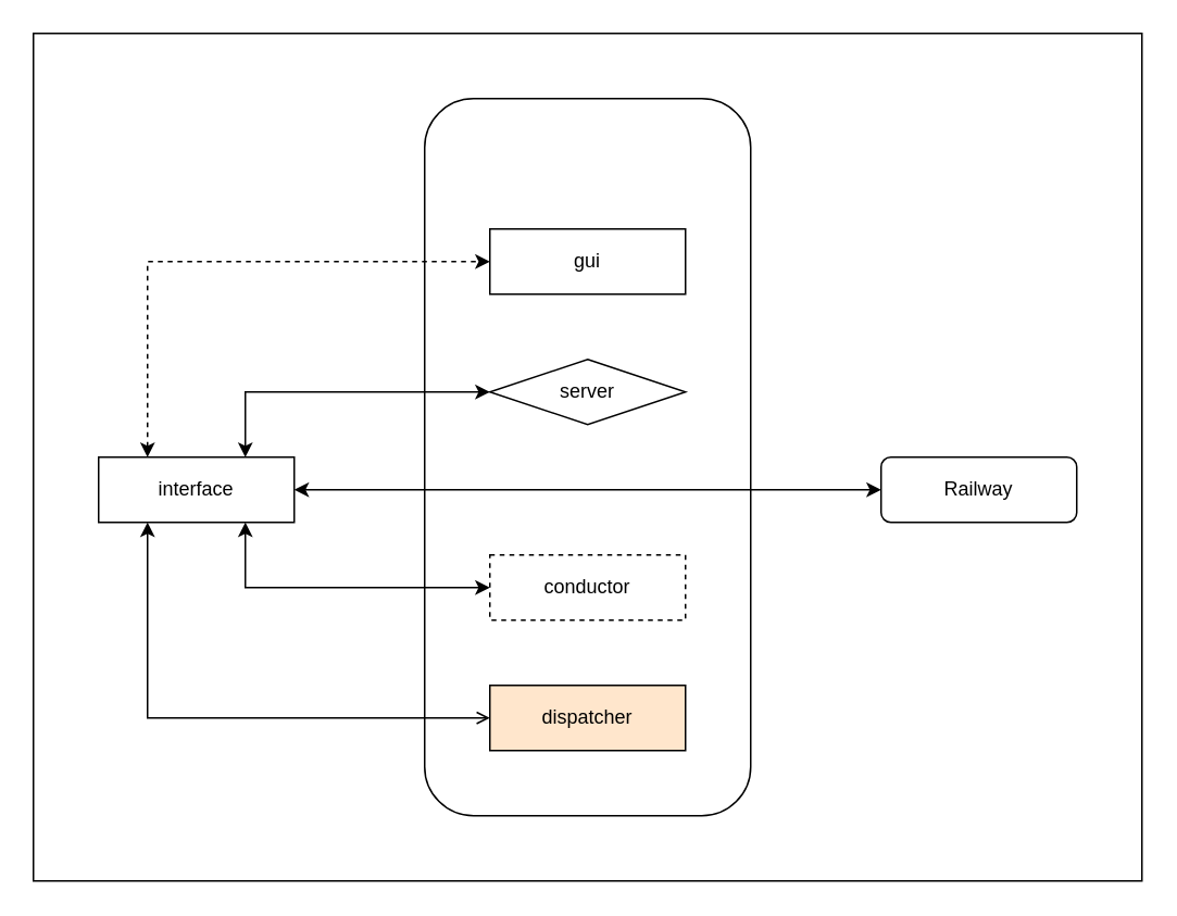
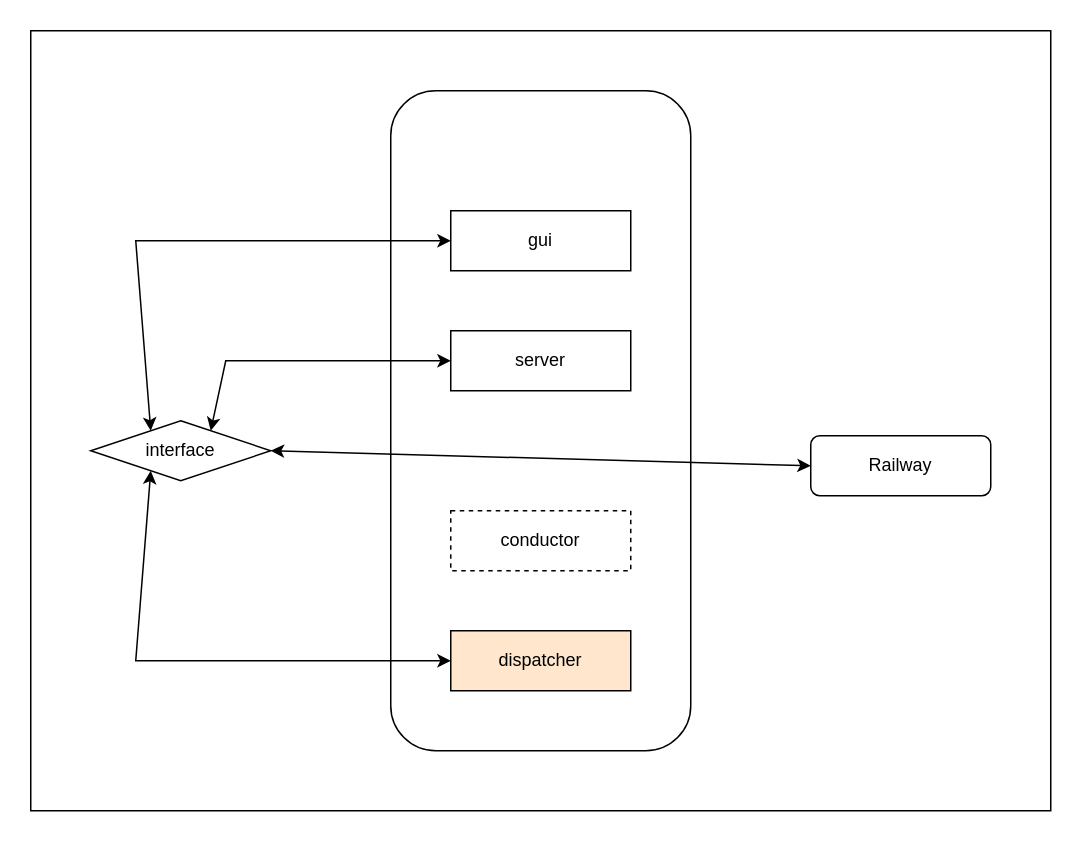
  <mxCell id="0" />
  <mxCell id="1" parent="0" />
  <mxCell id="2" value="" style="rounded=0;whiteSpace=wrap;html=1;" parent="1" vertex="1"><mxGeometry width="680" height="520" as="geometry" x="20" y="20" /></mxCell>
- <mxCell id="3" value="Railway" style="rounded=1;whiteSpace=wrap;html=1;" parent="1" vertex="1"><mxGeometry x="540" y="280" width="120" height="40" as="geometry" /></mxCell>
- <mxCell id="4" value="interface" style="rounded=0;whiteSpace=wrap;html=1;" parent="1" vertex="1"><mxGeometry x="60" y="280" width="120" height="40" as="geometry" /></mxCell>
+ <mxCell id="3" value="Railway" style="rounded=1;whiteSpace=wrap;html=1;" parent="1" vertex="1"><mxGeometry x="540" y="290" width="120" height="40" as="geometry" /></mxCell>
+ <mxCell id="4" value="interface" style="rhombus;whiteSpace=wrap;html=1;" parent="1" vertex="1"><mxGeometry x="60" y="280" width="120" height="40" as="geometry" /></mxCell>
  <mxCell id="5" value="" style="rounded=1;whiteSpace=wrap;html=1;" parent="1" vertex="1"><mxGeometry x="260" y="60" width="200" height="440" as="geometry" /></mxCell>
  <mxCell id="6" value="" style="endArrow=classic;startArrow=classic;html=1;rounded=0;exitX=1;exitY=0.5;exitDx=0;exitDy=0;entryX=0;entryY=0.5;entryDx=0;entryDy=0;" parent="1" source="4" target="3" edge="1"><mxGeometry width="50" height="50" relative="1" as="geometry"><mxPoint x="330" y="360" as="sourcePoint" /><mxPoint x="380" y="310" as="targetPoint" /></mxGeometry></mxCell>
- <mxCell id="7" value="server" style="rhombus;whiteSpace=wrap;html=1;" parent="1" vertex="1"><mxGeometry x="300" y="220" width="120" height="40" as="geometry" /></mxCell>
+ <mxCell id="7" value="server" style="rounded=0;whiteSpace=wrap;html=1;" parent="1" vertex="1"><mxGeometry x="300" y="220" width="120" height="40" as="geometry" /></mxCell>
  <mxCell id="8" value="conductor" style="rounded=0;whiteSpace=wrap;html=1;dashed=1;" vertex="1" parent="1"><mxGeometry x="300" y="340" width="120" height="40" as="geometry" /></mxCell>
  <mxCell id="9" value="dispatcher" style="rounded=0;whiteSpace=wrap;html=1;fillColor=#ffe6cc;" vertex="1" parent="1"><mxGeometry x="300" y="420" width="120" height="40" as="geometry" /></mxCell>
  <mxCell id="10" value="gui" style="rounded=0;whiteSpace=wrap;html=1;" vertex="1" parent="1"><mxGeometry x="300" y="140" width="120" height="40" as="geometry" /></mxCell>
  <mxCell id="11" value="" style="endArrow=classic;startArrow=classic;html=1;rounded=0;exitX=0.75;exitY=0;exitDx=0;exitDy=0;entryX=0;entryY=0.5;entryDx=0;entryDy=0;" edge="1" parent="1" source="4" target="7"><mxGeometry width="50" height="50" relative="1" as="geometry"><mxPoint x="150" y="250" as="sourcePoint" /><mxPoint x="200" y="200" as="targetPoint" /><Array as="points"><mxPoint x="150" y="240" /></Array></mxGeometry></mxCell>
- <mxCell id="12" value="" style="endArrow=classic;startArrow=classic;html=1;rounded=0;entryX=0;entryY=0.5;entryDx=0;entryDy=0;exitX=0.25;exitY=0;exitDx=0;exitDy=0;dashed=1;" edge="1" parent="1" source="4" target="10"><mxGeometry width="50" height="50" relative="1" as="geometry"><mxPoint y="200" as="sourcePoint" x="20" /><mxPoint x="70" y="150" as="targetPoint" /><Array as="points"><mxPoint x="90" y="160" /></Array></mxGeometry></mxCell>
- <mxCell id="13" value="" style="endArrow=classic;startArrow=classic;html=1;rounded=0;exitX=0.75;exitY=1;exitDx=0;exitDy=0;entryX=0;entryY=0.5;entryDx=0;entryDy=0;" edge="1" parent="1" source="4" target="8"><mxGeometry width="50" height="50" relative="1" as="geometry"><mxPoint x="220" y="400" as="sourcePoint" /><mxPoint x="270" y="350" as="targetPoint" /><Array as="points"><mxPoint x="150" y="360" /></Array></mxGeometry></mxCell>
- <mxCell id="14" value="" style="endArrow=open;startArrow=classic;html=1;rounded=0;entryX=0;entryY=0.5;entryDx=0;entryDy=0;exitX=0.25;exitY=1;exitDx=0;exitDy=0;" edge="1" parent="1" source="4" target="9"><mxGeometry width="50" height="50" relative="1" as="geometry"><mxPoint x="170" y="470" as="sourcePoint" /><mxPoint x="220" y="420" as="targetPoint" /><Array as="points"><mxPoint x="90" y="440" /></Array></mxGeometry></mxCell>
+ <mxCell id="12" value="" style="endArrow=classic;startArrow=classic;html=1;rounded=0;entryX=0;entryY=0.5;entryDx=0;entryDy=0;exitX=0.25;exitY=0;exitDx=0;exitDy=0;" edge="1" parent="1" source="4" target="10"><mxGeometry width="50" height="50" relative="1" as="geometry"><mxPoint y="200" as="sourcePoint" x="20" /><mxPoint x="70" y="150" as="targetPoint" /><Array as="points"><mxPoint x="90" y="160" /></Array></mxGeometry></mxCell>
+ <mxCell id="14" value="" style="endArrow=classic;startArrow=classic;html=1;rounded=0;entryX=0;entryY=0.5;entryDx=0;entryDy=0;exitX=0.25;exitY=1;exitDx=0;exitDy=0;" edge="1" parent="1" source="4" target="9"><mxGeometry width="50" height="50" relative="1" as="geometry"><mxPoint x="170" y="470" as="sourcePoint" /><mxPoint x="220" y="420" as="targetPoint" /><Array as="points"><mxPoint x="90" y="440" /></Array></mxGeometry></mxCell>
